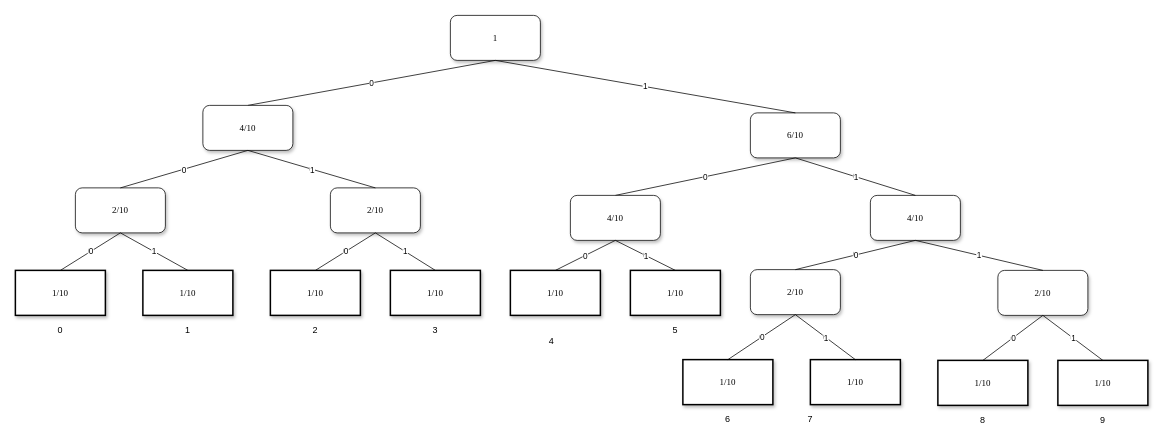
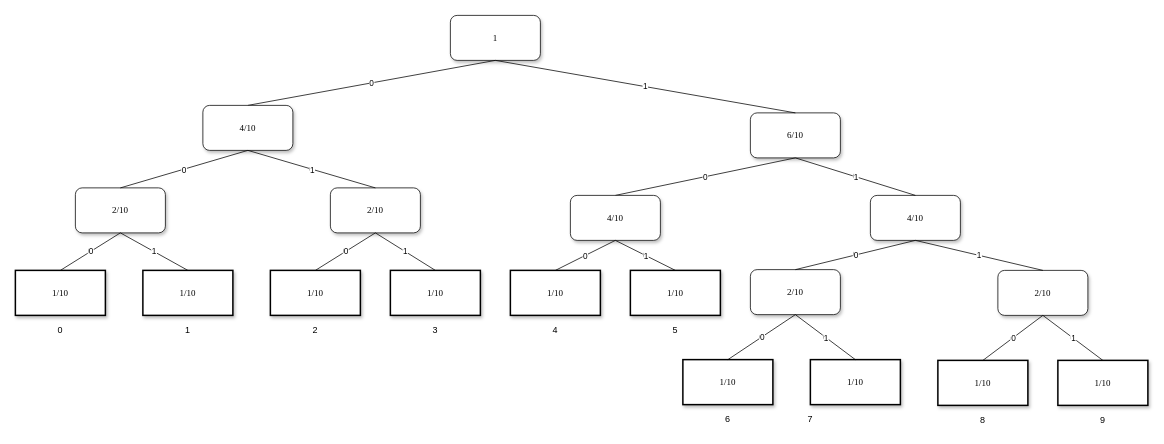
  <mxCell id="0" />
  <mxCell id="1" parent="0" />
  <mxCell id="2" value="1" style="whiteSpace=wrap;html=1;rounded=1;shadow=1;labelBackgroundColor=none;strokeWidth=1;fontFamily=Verdana;fontSize=12;align=center;" parent="1" vertex="1"><mxGeometry x="600" y="20" width="120" height="60" as="geometry" /></mxCell>
  <mxCell id="3" value="6/10" style="whiteSpace=wrap;html=1;rounded=1;shadow=1;labelBackgroundColor=none;strokeWidth=1;fontFamily=Verdana;fontSize=12;align=center;" parent="1" vertex="1"><mxGeometry x="1000" y="150" width="120" height="60" as="geometry" /></mxCell>
  <mxCell id="4" value="4/10" style="whiteSpace=wrap;html=1;rounded=1;shadow=1;labelBackgroundColor=none;strokeWidth=1;fontFamily=Verdana;fontSize=12;align=center;" parent="1" vertex="1"><mxGeometry x="1160" y="260" width="120" height="60" as="geometry" /></mxCell>
  <mxCell id="5" value="2/10" style="whiteSpace=wrap;html=1;rounded=1;shadow=1;labelBackgroundColor=none;strokeWidth=1;fontFamily=Verdana;fontSize=12;align=center;" parent="1" vertex="1"><mxGeometry x="1330" y="360" width="120" height="60" as="geometry" /></mxCell>
  <mxCell id="6" value="1/10" style="whiteSpace=wrap;html=1;rounded=0;shadow=1;labelBackgroundColor=none;strokeWidth=2;fontFamily=Verdana;fontSize=12;align=center;" parent="1" vertex="1"><mxGeometry x="910" y="479" width="120" height="60" as="geometry" /></mxCell>
  <mxCell id="7" value="1/10" style="whiteSpace=wrap;html=1;rounded=0;shadow=1;labelBackgroundColor=none;strokeWidth=2;fontFamily=Verdana;fontSize=12;align=center;" parent="1" vertex="1"><mxGeometry x="1080" y="479" width="120" height="60" as="geometry" /></mxCell>
  <mxCell id="8" value="1/10" style="whiteSpace=wrap;html=1;rounded=0;shadow=1;labelBackgroundColor=none;strokeWidth=2;fontFamily=Verdana;fontSize=12;align=center;" parent="1" vertex="1"><mxGeometry x="1250" y="480" width="120" height="60" as="geometry" /></mxCell>
  <mxCell id="9" value="1/10" style="whiteSpace=wrap;html=1;rounded=0;shadow=1;labelBackgroundColor=none;strokeWidth=2;fontFamily=Verdana;fontSize=12;align=center;" parent="1" vertex="1"><mxGeometry x="1410" y="480" width="120" height="60" as="geometry" /></mxCell>
  <mxCell id="10" value="2/10" style="whiteSpace=wrap;html=1;rounded=1;shadow=1;labelBackgroundColor=none;strokeWidth=1;fontFamily=Verdana;fontSize=12;align=center;" parent="1" vertex="1"><mxGeometry x="1000" y="359" width="120" height="60" as="geometry" /></mxCell>
  <mxCell id="11" value="0" style="endArrow=none;html=1;exitX=0.5;exitY=1;exitDx=0;exitDy=0;entryX=0.5;entryY=0;entryDx=0;entryDy=0;endFill=0;" parent="1" source="2" target="46" edge="1"><mxGeometry relative="1" as="geometry"><mxPoint x="570" y="110" as="sourcePoint" /><mxPoint x="220" y="170" as="targetPoint" /></mxGeometry></mxCell>
  <mxCell id="12" value="0" style="edgeLabel;resizable=0;html=1;align=center;verticalAlign=middle;" parent="11" connectable="0" vertex="1"><mxGeometry relative="1" as="geometry" /></mxCell>
  <mxCell id="13" value="0" style="endArrow=none;html=1;exitX=0.5;exitY=1;exitDx=0;exitDy=0;entryX=0.5;entryY=0;entryDx=0;entryDy=0;endFill=0;" parent="1" source="10" target="6" edge="1"><mxGeometry relative="1" as="geometry"><mxPoint x="740" y="119" as="sourcePoint" /><mxPoint x="390" y="179" as="targetPoint" /></mxGeometry></mxCell>
  <mxCell id="14" value="0" style="edgeLabel;resizable=0;html=1;align=center;verticalAlign=middle;" parent="13" connectable="0" vertex="1"><mxGeometry relative="1" as="geometry" /></mxCell>
  <mxCell id="15" value="0" style="endArrow=none;html=1;exitX=0.5;exitY=1;exitDx=0;exitDy=0;entryX=0.5;entryY=0;entryDx=0;entryDy=0;endFill=0;" parent="1" source="4" target="10" edge="1"><mxGeometry relative="1" as="geometry"><mxPoint x="750" y="140" as="sourcePoint" /><mxPoint x="400" y="200" as="targetPoint" /></mxGeometry></mxCell>
  <mxCell id="16" value="0" style="edgeLabel;resizable=0;html=1;align=center;verticalAlign=middle;" parent="15" connectable="0" vertex="1"><mxGeometry relative="1" as="geometry" /></mxCell>
  <mxCell id="17" value="0" style="endArrow=none;html=1;exitX=0.5;exitY=1;exitDx=0;exitDy=0;entryX=0.5;entryY=0;entryDx=0;entryDy=0;endFill=0;" parent="1" source="5" target="8" edge="1"><mxGeometry relative="1" as="geometry"><mxPoint x="760" y="140" as="sourcePoint" /><mxPoint x="410" y="200" as="targetPoint" /></mxGeometry></mxCell>
  <mxCell id="18" value="0" style="edgeLabel;resizable=0;html=1;align=center;verticalAlign=middle;" parent="17" connectable="0" vertex="1"><mxGeometry relative="1" as="geometry" /></mxCell>
  <mxCell id="19" value="0" style="endArrow=none;html=1;exitX=0.5;exitY=1;exitDx=0;exitDy=0;endFill=0;entryX=0.5;entryY=0;entryDx=0;entryDy=0;" parent="1" source="2" target="3" edge="1"><mxGeometry relative="1" as="geometry"><mxPoint x="910" y="160" as="sourcePoint" /><mxPoint x="1010" y="220" as="targetPoint" /></mxGeometry></mxCell>
  <mxCell id="20" value="1" style="edgeLabel;resizable=0;html=1;align=center;verticalAlign=middle;" parent="19" connectable="0" vertex="1"><mxGeometry relative="1" as="geometry" /></mxCell>
  <mxCell id="21" value="0" style="endArrow=none;html=1;exitX=0.5;exitY=1;exitDx=0;exitDy=0;endFill=0;entryX=0.5;entryY=0;entryDx=0;entryDy=0;" parent="1" source="3" target="4" edge="1"><mxGeometry relative="1" as="geometry"><mxPoint x="880" y="130" as="sourcePoint" /><mxPoint x="1180" y="190" as="targetPoint" /></mxGeometry></mxCell>
  <mxCell id="22" value="1" style="edgeLabel;resizable=0;html=1;align=center;verticalAlign=middle;" parent="21" connectable="0" vertex="1"><mxGeometry relative="1" as="geometry" /></mxCell>
  <mxCell id="23" value="0" style="endArrow=none;html=1;exitX=0.5;exitY=1;exitDx=0;exitDy=0;endFill=0;entryX=0.5;entryY=0;entryDx=0;entryDy=0;" parent="1" source="4" target="5" edge="1"><mxGeometry relative="1" as="geometry"><mxPoint x="1010" y="220" as="sourcePoint" /><mxPoint x="1150" y="270" as="targetPoint" /></mxGeometry></mxCell>
  <mxCell id="24" value="1" style="edgeLabel;resizable=0;html=1;align=center;verticalAlign=middle;" parent="23" connectable="0" vertex="1"><mxGeometry relative="1" as="geometry" /></mxCell>
  <mxCell id="25" value="0" style="endArrow=none;html=1;exitX=0.5;exitY=1;exitDx=0;exitDy=0;endFill=0;entryX=0.5;entryY=0;entryDx=0;entryDy=0;" parent="1" source="10" target="7" edge="1"><mxGeometry relative="1" as="geometry"><mxPoint x="1020" y="219" as="sourcePoint" /><mxPoint x="1160" y="269" as="targetPoint" /></mxGeometry></mxCell>
  <mxCell id="26" value="1" style="edgeLabel;resizable=0;html=1;align=center;verticalAlign=middle;" parent="25" connectable="0" vertex="1"><mxGeometry relative="1" as="geometry" /></mxCell>
  <mxCell id="27" value="0" style="endArrow=none;html=1;exitX=0.5;exitY=1;exitDx=0;exitDy=0;endFill=0;entryX=0.5;entryY=0;entryDx=0;entryDy=0;" parent="1" source="5" target="9" edge="1"><mxGeometry relative="1" as="geometry"><mxPoint x="1030" y="230" as="sourcePoint" /><mxPoint x="1170" y="280" as="targetPoint" /></mxGeometry></mxCell>
  <mxCell id="28" value="1" style="edgeLabel;resizable=0;html=1;align=center;verticalAlign=middle;" parent="27" connectable="0" vertex="1"><mxGeometry relative="1" as="geometry" /></mxCell>
  <mxCell id="29" value="0" style="endArrow=none;html=1;exitX=0.5;exitY=1;exitDx=0;exitDy=0;entryX=0.5;entryY=0;entryDx=0;entryDy=0;endFill=0;" parent="1" source="3" target="35" edge="1"><mxGeometry relative="1" as="geometry"><mxPoint x="1290" y="330" as="sourcePoint" /><mxPoint x="950" y="260" as="targetPoint" /></mxGeometry></mxCell>
  <mxCell id="30" value="0" style="edgeLabel;resizable=0;html=1;align=center;verticalAlign=middle;" parent="29" connectable="0" vertex="1"><mxGeometry relative="1" as="geometry" /></mxCell>
  <mxCell id="31" value="6" style="text;html=1;strokeColor=none;fillColor=none;align=center;verticalAlign=middle;whiteSpace=wrap;rounded=0;" parent="1" vertex="1"><mxGeometry x="950" y="549" width="40" height="20" as="geometry" /></mxCell>
  <mxCell id="32" value="7" style="text;html=1;strokeColor=none;fillColor=none;align=center;verticalAlign=middle;whiteSpace=wrap;rounded=0;" parent="1" vertex="1"><mxGeometry x="1060" y="549" width="40" height="20" as="geometry" /></mxCell>
  <mxCell id="33" value="8" style="text;html=1;strokeColor=none;fillColor=none;align=center;verticalAlign=middle;whiteSpace=wrap;rounded=0;" parent="1" vertex="1"><mxGeometry x="1290" y="550" width="40" height="20" as="geometry" /></mxCell>
  <mxCell id="34" value="9" style="text;html=1;strokeColor=none;fillColor=none;align=center;verticalAlign=middle;whiteSpace=wrap;rounded=0;" parent="1" vertex="1"><mxGeometry x="1450" y="550" width="40" height="20" as="geometry" /></mxCell>
  <mxCell id="35" value="4/10" style="whiteSpace=wrap;html=1;rounded=1;shadow=1;labelBackgroundColor=none;strokeWidth=1;fontFamily=Verdana;fontSize=12;align=center;" parent="1" vertex="1"><mxGeometry x="760" y="260" width="120" height="60" as="geometry" /></mxCell>
  <mxCell id="36" value="1/10" style="whiteSpace=wrap;html=1;rounded=0;shadow=1;labelBackgroundColor=none;strokeWidth=2;fontFamily=Verdana;fontSize=12;align=center;" parent="1" vertex="1"><mxGeometry x="680" y="360" width="120" height="60" as="geometry" /></mxCell>
  <mxCell id="37" value="1/10" style="whiteSpace=wrap;html=1;rounded=0;shadow=1;labelBackgroundColor=none;strokeWidth=2;fontFamily=Verdana;fontSize=12;align=center;" parent="1" vertex="1"><mxGeometry x="840" y="360" width="120" height="60" as="geometry" /></mxCell>
  <mxCell id="38" value="0" style="endArrow=none;html=1;exitX=0.5;exitY=1;exitDx=0;exitDy=0;entryX=0.5;entryY=0;entryDx=0;entryDy=0;endFill=0;" parent="1" source="35" target="36" edge="1"><mxGeometry relative="1" as="geometry"><mxPoint x="670" y="430" as="sourcePoint" /><mxPoint x="0" y="190" as="targetPoint" /></mxGeometry></mxCell>
  <mxCell id="39" value="0" style="edgeLabel;resizable=0;html=1;align=center;verticalAlign=middle;" parent="38" connectable="0" vertex="1"><mxGeometry relative="1" as="geometry" /></mxCell>
  <mxCell id="40" value="0" style="endArrow=none;html=1;exitX=0.5;exitY=1;exitDx=0;exitDy=0;endFill=0;entryX=0.5;entryY=0;entryDx=0;entryDy=0;" parent="1" source="35" target="37" edge="1"><mxGeometry relative="1" as="geometry"><mxPoint x="670" y="430" as="sourcePoint" /><mxPoint x="770" y="280" as="targetPoint" /></mxGeometry></mxCell>
  <mxCell id="41" value="1" style="edgeLabel;resizable=0;html=1;align=center;verticalAlign=middle;" parent="40" connectable="0" vertex="1"><mxGeometry relative="1" as="geometry" /></mxCell>
  <mxCell id="42" value="1/10" style="whiteSpace=wrap;html=1;rounded=0;shadow=1;labelBackgroundColor=none;strokeWidth=2;fontFamily=Verdana;fontSize=12;align=center;" parent="1" vertex="1"><mxGeometry x="20" y="360" width="120" height="60" as="geometry" /></mxCell>
  <mxCell id="43" value="1/10" style="whiteSpace=wrap;html=1;rounded=0;shadow=1;labelBackgroundColor=none;strokeWidth=2;fontFamily=Verdana;fontSize=12;align=center;" parent="1" vertex="1"><mxGeometry x="190" y="360" width="120" height="60" as="geometry" /></mxCell>
  <mxCell id="44" value="1/10" style="whiteSpace=wrap;html=1;rounded=0;shadow=1;labelBackgroundColor=none;strokeWidth=2;fontFamily=Verdana;fontSize=12;align=center;" parent="1" vertex="1"><mxGeometry x="360" y="360" width="120" height="60" as="geometry" /></mxCell>
  <mxCell id="45" value="1/10" style="whiteSpace=wrap;html=1;rounded=0;shadow=1;labelBackgroundColor=none;strokeWidth=2;fontFamily=Verdana;fontSize=12;align=center;" parent="1" vertex="1"><mxGeometry x="520" y="360" width="120" height="60" as="geometry" /></mxCell>
  <mxCell id="46" value="4/10" style="whiteSpace=wrap;html=1;rounded=1;shadow=1;labelBackgroundColor=none;strokeWidth=1;fontFamily=Verdana;fontSize=12;align=center;" parent="1" vertex="1"><mxGeometry x="270" y="140" width="120" height="60" as="geometry" /></mxCell>
  <mxCell id="47" value="2/10" style="whiteSpace=wrap;html=1;rounded=1;shadow=1;labelBackgroundColor=none;strokeWidth=1;fontFamily=Verdana;fontSize=12;align=center;" parent="1" vertex="1"><mxGeometry x="440" y="250" width="120" height="60" as="geometry" /></mxCell>
  <mxCell id="48" value="2/10" style="whiteSpace=wrap;html=1;rounded=1;shadow=1;labelBackgroundColor=none;strokeWidth=1;fontFamily=Verdana;fontSize=12;align=center;" parent="1" vertex="1"><mxGeometry x="100" y="250" width="120" height="60" as="geometry" /></mxCell>
  <mxCell id="49" value="0" style="endArrow=none;html=1;exitX=0.5;exitY=1;exitDx=0;exitDy=0;entryX=0.5;entryY=0;entryDx=0;entryDy=0;endFill=0;" parent="1" source="46" target="48" edge="1"><mxGeometry relative="1" as="geometry"><mxPoint x="760" y="80" as="sourcePoint" /><mxPoint x="340" y="150" as="targetPoint" /></mxGeometry></mxCell>
  <mxCell id="50" value="0" style="edgeLabel;resizable=0;html=1;align=center;verticalAlign=middle;" parent="49" connectable="0" vertex="1"><mxGeometry relative="1" as="geometry" /></mxCell>
  <mxCell id="51" value="0" style="endArrow=none;html=1;exitX=0.5;exitY=1;exitDx=0;exitDy=0;entryX=0.5;entryY=0;entryDx=0;entryDy=0;endFill=0;" parent="1" source="48" target="42" edge="1"><mxGeometry relative="1" as="geometry"><mxPoint x="770" y="90" as="sourcePoint" /><mxPoint x="350" y="160" as="targetPoint" /></mxGeometry></mxCell>
  <mxCell id="52" value="0" style="edgeLabel;resizable=0;html=1;align=center;verticalAlign=middle;" parent="51" connectable="0" vertex="1"><mxGeometry relative="1" as="geometry" /></mxCell>
  <mxCell id="53" value="0" style="endArrow=none;html=1;exitX=0.5;exitY=1;exitDx=0;exitDy=0;entryX=0.5;entryY=0;entryDx=0;entryDy=0;endFill=0;" parent="1" source="47" target="44" edge="1"><mxGeometry relative="1" as="geometry"><mxPoint x="780" y="100" as="sourcePoint" /><mxPoint x="360" y="170" as="targetPoint" /></mxGeometry></mxCell>
  <mxCell id="54" value="0" style="edgeLabel;resizable=0;html=1;align=center;verticalAlign=middle;" parent="53" connectable="0" vertex="1"><mxGeometry relative="1" as="geometry" /></mxCell>
  <mxCell id="55" value="0" style="endArrow=none;html=1;exitX=0.5;exitY=1;exitDx=0;exitDy=0;endFill=0;entryX=0.5;entryY=0;entryDx=0;entryDy=0;" parent="1" source="46" target="47" edge="1"><mxGeometry relative="1" as="geometry"><mxPoint x="780" y="430" as="sourcePoint" /><mxPoint x="860" y="490" as="targetPoint" /></mxGeometry></mxCell>
  <mxCell id="56" value="1" style="edgeLabel;resizable=0;html=1;align=center;verticalAlign=middle;" parent="55" connectable="0" vertex="1"><mxGeometry relative="1" as="geometry" /></mxCell>
  <mxCell id="57" value="0" style="endArrow=none;html=1;exitX=0.5;exitY=1;exitDx=0;exitDy=0;endFill=0;entryX=0.5;entryY=0;entryDx=0;entryDy=0;" parent="1" source="47" edge="1"><mxGeometry relative="1" as="geometry"><mxPoint x="790" y="440" as="sourcePoint" /><mxPoint x="580" y="360" as="targetPoint" /></mxGeometry></mxCell>
  <mxCell id="58" value="1" style="edgeLabel;resizable=0;html=1;align=center;verticalAlign=middle;" parent="57" connectable="0" vertex="1"><mxGeometry relative="1" as="geometry" /></mxCell>
  <mxCell id="59" value="0" style="endArrow=none;html=1;exitX=0.5;exitY=1;exitDx=0;exitDy=0;endFill=0;entryX=0.5;entryY=0;entryDx=0;entryDy=0;" parent="1" source="48" target="43" edge="1"><mxGeometry relative="1" as="geometry"><mxPoint x="800" y="450" as="sourcePoint" /><mxPoint x="880" y="510" as="targetPoint" /></mxGeometry></mxCell>
  <mxCell id="60" value="1" style="edgeLabel;resizable=0;html=1;align=center;verticalAlign=middle;" parent="59" connectable="0" vertex="1"><mxGeometry relative="1" as="geometry" /></mxCell>
  <mxCell id="61" value="0" style="text;html=1;strokeColor=none;fillColor=none;align=center;verticalAlign=middle;whiteSpace=wrap;rounded=0;" parent="1" vertex="1"><mxGeometry x="60" y="430" width="40" height="20" as="geometry" /></mxCell>
  <mxCell id="62" value="1" style="text;html=1;strokeColor=none;fillColor=none;align=center;verticalAlign=middle;whiteSpace=wrap;rounded=0;" parent="1" vertex="1"><mxGeometry x="230" y="430" width="40" height="20" as="geometry" /></mxCell>
  <mxCell id="63" value="2" style="text;html=1;strokeColor=none;fillColor=none;align=center;verticalAlign=middle;whiteSpace=wrap;rounded=0;" parent="1" vertex="1"><mxGeometry x="400" y="430" width="40" height="20" as="geometry" /></mxCell>
  <mxCell id="64" value="3" style="text;html=1;strokeColor=none;fillColor=none;align=center;verticalAlign=middle;whiteSpace=wrap;rounded=0;" parent="1" vertex="1"><mxGeometry x="560" y="430" width="40" height="20" as="geometry" /></mxCell>
- <mxCell id="65" value="4" style="text;html=1;strokeColor=none;fillColor=none;align=center;verticalAlign=middle;whiteSpace=wrap;rounded=0;" parent="1" vertex="1"><mxGeometry x="715" y="445" width="40" height="20" as="geometry" /></mxCell>
+ <mxCell id="65" value="4" style="text;html=1;strokeColor=none;fillColor=none;align=center;verticalAlign=middle;whiteSpace=wrap;rounded=0;" parent="1" vertex="1"><mxGeometry x="720" y="430" width="40" height="20" as="geometry" /></mxCell>
  <mxCell id="66" value="5" style="text;html=1;strokeColor=none;fillColor=none;align=center;verticalAlign=middle;whiteSpace=wrap;rounded=0;" parent="1" vertex="1"><mxGeometry x="880" y="430" width="40" height="20" as="geometry" /></mxCell>
